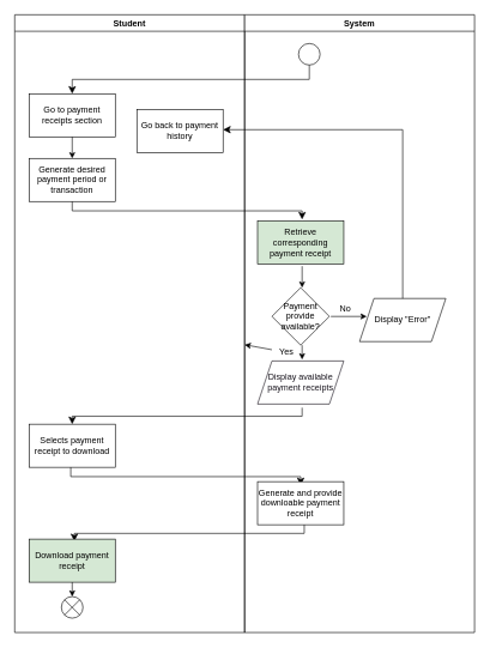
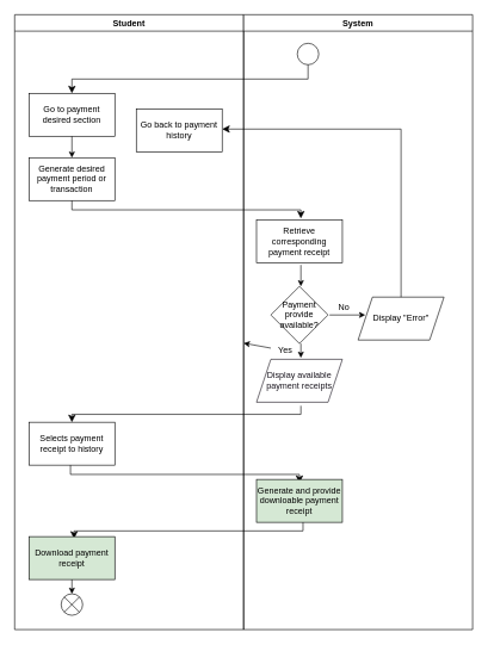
  <mxCell id="0" />
  <mxCell id="1" parent="0" />
  <mxCell id="2" value="" style="ellipse;" parent="1" vertex="1"><mxGeometry x="415" y="60" width="30" height="30" as="geometry" /></mxCell>
  <mxCell id="3" value="" style="edgeStyle=elbowEdgeStyle;elbow=vertical;endArrow=classic;html=1;curved=0;rounded=0;endSize=8;startSize=8;" parent="1" edge="1"><mxGeometry width="50" height="50" relative="1" as="geometry"><mxPoint x="430" y="90" as="sourcePoint" /><mxPoint x="100" y="130" as="targetPoint" /></mxGeometry></mxCell>
- <mxCell id="4" value="Go to payment receipts section" style="rounded=0;whiteSpace=wrap;html=1;" parent="1" vertex="1"><mxGeometry x="40" y="130" width="120" height="60" as="geometry" /></mxCell>
+ <mxCell id="4" value="Go to payment desired section" style="rounded=0;whiteSpace=wrap;html=1;" parent="1" vertex="1"><mxGeometry x="40" y="130" width="120" height="60" as="geometry" /></mxCell>
  <mxCell id="5" value="" style="endArrow=classic;html=1;" parent="1" edge="1"><mxGeometry width="50" height="50" relative="1" as="geometry"><mxPoint x="100" y="190" as="sourcePoint" /><mxPoint x="100" y="220" as="targetPoint" /></mxGeometry></mxCell>
  <mxCell id="6" value="Generate desired payment period or transaction" style="rounded=0;whiteSpace=wrap;html=1;" parent="1" vertex="1"><mxGeometry x="40" y="220" width="120" height="60" as="geometry" /></mxCell>
  <mxCell id="7" value="" style="edgeStyle=elbowEdgeStyle;elbow=vertical;endArrow=classic;html=1;curved=0;rounded=0;endSize=8;startSize=8;" parent="1" edge="1"><mxGeometry width="50" height="50" relative="1" as="geometry"><mxPoint x="100" y="280" as="sourcePoint" /><mxPoint x="420" y="305" as="targetPoint" /></mxGeometry></mxCell>
- <mxCell id="8" value="Retrieve corresponding payment receipt" style="rounded=0;whiteSpace=wrap;html=1;fillColor=#d5e8d4;" parent="1" vertex="1"><mxGeometry x="358" y="307" width="120" height="60" as="geometry" /></mxCell>
+ <mxCell id="8" value="Retrieve corresponding payment receipt" style="rounded=0;whiteSpace=wrap;html=1;" parent="1" vertex="1"><mxGeometry x="358" y="307" width="120" height="60" as="geometry" /></mxCell>
  <mxCell id="9" value="" style="endArrow=classic;html=1;" parent="1" edge="1"><mxGeometry width="50" height="50" relative="1" as="geometry"><mxPoint x="420" y="370" as="sourcePoint" /><mxPoint x="420" y="400" as="targetPoint" /></mxGeometry></mxCell>
  <mxCell id="10" value="Payment provide available?" style="rhombus;whiteSpace=wrap;html=1;" parent="1" vertex="1"><mxGeometry x="378" y="400" width="80" height="80" as="geometry" /></mxCell>
  <mxCell id="11" value="" style="endArrow=classic;html=1;" parent="1" edge="1"><mxGeometry width="50" height="50" relative="1" as="geometry"><mxPoint x="420" y="480" as="sourcePoint" /><mxPoint x="420" y="500" as="targetPoint" /></mxGeometry></mxCell>
  <mxCell id="12" value="" style="edgeStyle=none;html=1;" parent="1" source="13" target="28" edge="1"><mxGeometry relative="1" as="geometry" /></mxCell>
  <mxCell id="13" value="Yes" style="text;html=1;align=center;verticalAlign=middle;resizable=0;points=[];autosize=1;strokeColor=none;fillColor=none;" parent="1" vertex="1"><mxGeometry x="378" y="475" width="40" height="30" as="geometry" /></mxCell>
  <mxCell id="14" value="&lt;font color=&quot;#18141d&quot;&gt;Display available payment receipts&lt;/font&gt;" style="shape=parallelogram;perimeter=parallelogramPerimeter;whiteSpace=wrap;html=1;fixedSize=1;fontFamily=Helvetica;fontSize=12;fontColor=rgb(240, 240, 240);align=center;strokeColor=#18141D;fillColor=#FFFFFF;" parent="1" vertex="1"><mxGeometry x="358" y="502" width="120" height="60" as="geometry" /></mxCell>
  <mxCell id="15" value="" style="edgeStyle=elbowEdgeStyle;elbow=vertical;endArrow=classic;html=1;curved=0;rounded=0;endSize=8;startSize=8;" parent="1" edge="1"><mxGeometry width="50" height="50" relative="1" as="geometry"><mxPoint x="420" y="567" as="sourcePoint" /><mxPoint x="100" y="590" as="targetPoint" /></mxGeometry></mxCell>
- <mxCell id="16" value="Selects payment receipt to download" style="rounded=0;whiteSpace=wrap;html=1;" parent="1" vertex="1"><mxGeometry x="40" y="590" width="120" height="60" as="geometry" /></mxCell>
+ <mxCell id="16" value="Selects payment receipt to history" style="rounded=0;whiteSpace=wrap;html=1;" parent="1" vertex="1"><mxGeometry x="40" y="590" width="120" height="60" as="geometry" /></mxCell>
  <mxCell id="17" value="" style="edgeStyle=elbowEdgeStyle;elbow=vertical;endArrow=classic;html=1;curved=0;rounded=0;endSize=8;startSize=8;" parent="1" edge="1"><mxGeometry width="50" height="50" relative="1" as="geometry"><mxPoint x="98" y="650" as="sourcePoint" /><mxPoint x="418" y="675" as="targetPoint" /></mxGeometry></mxCell>
- <mxCell id="18" value="Generate and provide downloable payment receipt" style="rounded=0;whiteSpace=wrap;html=1;" parent="1" vertex="1"><mxGeometry x="358" y="670" width="120" height="60" as="geometry" /></mxCell>
+ <mxCell id="18" value="Generate and provide downloable payment receipt" style="rounded=0;whiteSpace=wrap;html=1;fillColor=#d5e8d4;" parent="1" vertex="1"><mxGeometry x="358" y="670" width="120" height="60" as="geometry" /></mxCell>
  <mxCell id="19" value="" style="edgeStyle=elbowEdgeStyle;elbow=vertical;endArrow=classic;html=1;curved=0;rounded=0;endSize=8;startSize=8;" parent="1" edge="1"><mxGeometry width="50" height="50" relative="1" as="geometry"><mxPoint x="423" y="730" as="sourcePoint" /><mxPoint x="103" y="753" as="targetPoint" /><Array as="points"><mxPoint x="273" y="742" /></Array></mxGeometry></mxCell>
  <mxCell id="20" value="Download payment receipt" style="rounded=0;whiteSpace=wrap;html=1;fillColor=#d5e8d4;" parent="1" vertex="1"><mxGeometry x="40" y="750" width="120" height="60" as="geometry" /></mxCell>
  <mxCell id="21" value="" style="endArrow=classic;html=1;" parent="1" edge="1"><mxGeometry width="50" height="50" relative="1" as="geometry"><mxPoint x="100" y="810" as="sourcePoint" /><mxPoint x="100" y="830" as="targetPoint" /></mxGeometry></mxCell>
  <mxCell id="22" value="" style="shape=sumEllipse;perimeter=ellipsePerimeter;whiteSpace=wrap;html=1;backgroundOutline=1;" parent="1" vertex="1"><mxGeometry x="85" y="830" width="30" height="30" as="geometry" /></mxCell>
  <mxCell id="23" value="" style="endArrow=classic;html=1;" parent="1" edge="1"><mxGeometry width="50" height="50" relative="1" as="geometry"><mxPoint x="460" y="440" as="sourcePoint" /><mxPoint x="510" y="440" as="targetPoint" /></mxGeometry></mxCell>
  <mxCell id="24" value="No" style="text;html=1;align=center;verticalAlign=middle;resizable=0;points=[];autosize=1;strokeColor=none;fillColor=none;" parent="1" vertex="1"><mxGeometry x="460" y="415" width="40" height="30" as="geometry" /></mxCell>
  <mxCell id="25" value="Display &quot;Error&quot;" style="shape=parallelogram;perimeter=parallelogramPerimeter;whiteSpace=wrap;html=1;fixedSize=1;" parent="1" vertex="1"><mxGeometry x="500" y="415" width="120" height="60" as="geometry" /></mxCell>
  <mxCell id="26" value="" style="edgeStyle=elbowEdgeStyle;elbow=vertical;endArrow=classic;html=1;curved=0;rounded=0;endSize=8;startSize=8;" parent="1" source="25" edge="1"><mxGeometry width="50" height="50" relative="1" as="geometry"><mxPoint x="560" y="410" as="sourcePoint" /><mxPoint x="310" y="180" as="targetPoint" /><Array as="points"><mxPoint x="310" y="180" /></Array></mxGeometry></mxCell>
  <mxCell id="27" value="Go back to payment history" style="rounded=0;whiteSpace=wrap;html=1;" parent="1" vertex="1"><mxGeometry x="190" y="152" width="120" height="60" as="geometry" /></mxCell>
  <mxCell id="28" value="Student" style="swimlane;whiteSpace=wrap;html=1;" parent="1" vertex="1"><mxGeometry width="320" height="860" as="geometry" x="20" y="20" /></mxCell>
  <mxCell id="29" value="System" style="swimlane;whiteSpace=wrap;html=1;" parent="1" vertex="1"><mxGeometry x="340" width="320" height="860" as="geometry" y="20" /></mxCell>
